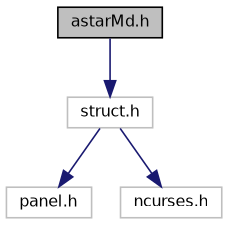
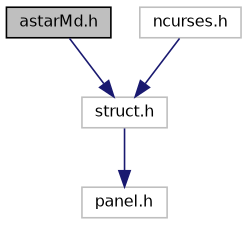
  digraph {
    node [color=grey75 fillcolor=white fontname=Helvetica fontsize=10 shape=record style=filled]
    edge [color=midnightblue fontname=Helvetica fontsize=10 labelfontname=Helvetica labelfontsize=10 style=solid]
    n1 [color=black fillcolor=grey75 fontcolor=black height=0.2 label="astarMd.h" width=0.4]
    n2 [height=0.2 label="struct.h" width=0.4]
    n3 [height=0.2 label="panel.h" width=0.4]
    n4 [height=0.2 label="ncurses.h" width=0.4]
    n1 -> n2
    n2 -> n3
-   n2 -> n4
+   n4 -> n2
  }
